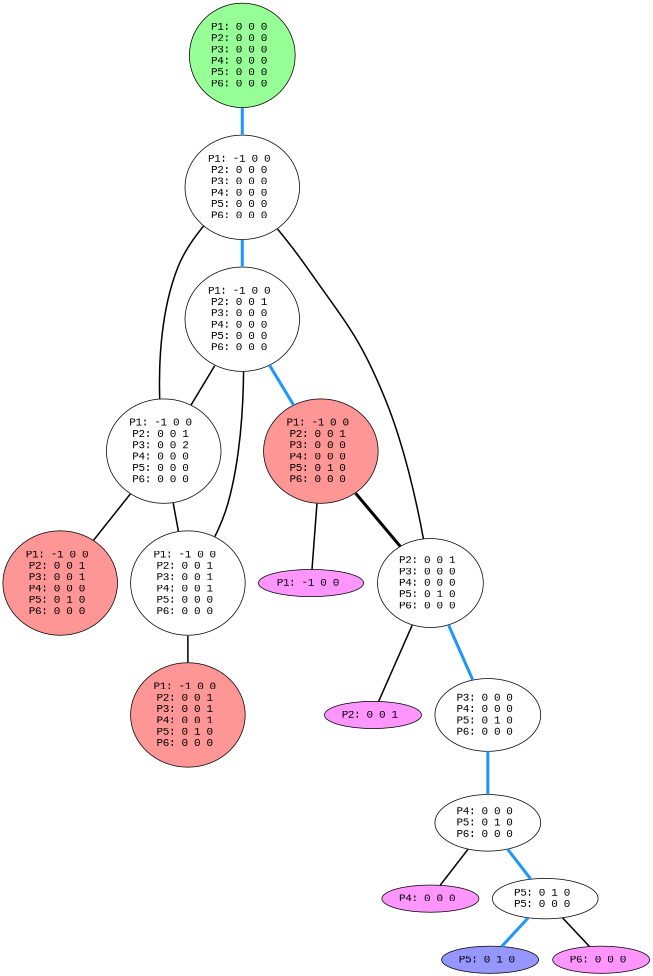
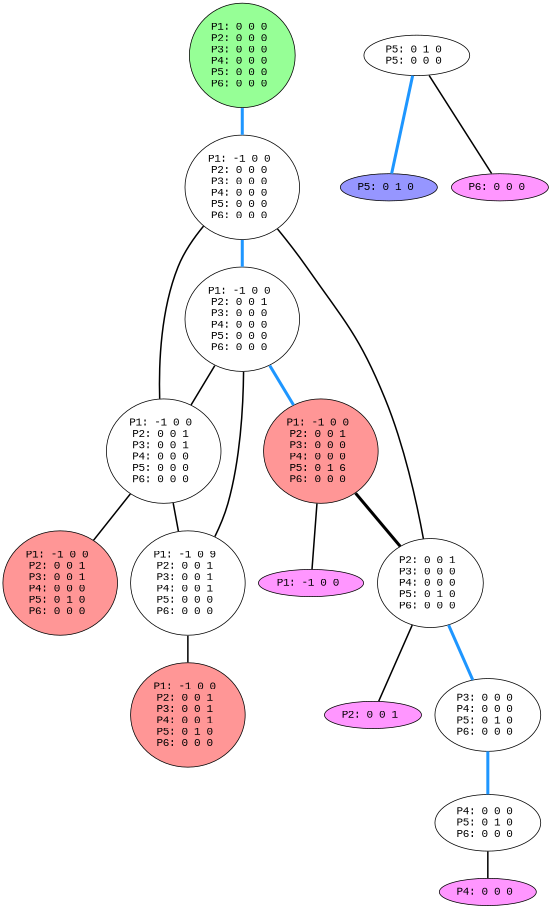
  graph {
    color=black
    fontname="Liberation Mono"
    node [fontname="Liberation Mono" style=filled]
    edge [color=black fontname="Liberation Mono" style=bold]
    n1 [fillcolor="#96FF96" label="P1: 0 0 0 \nP2: 0 0 0 \nP3: 0 0 0 \nP4: 0 0 0 \nP5: 0 0 0 \nP6: 0 0 0 \n"]
    n2 [label="P1: -1 0 0 \nP2: 0 0 0 \nP3: 0 0 0 \nP4: 0 0 0 \nP5: 0 0 0 \nP6: 0 0 0 \n" style=""]
    n3 [label="P1: -1 0 0 \nP2: 0 0 1 \nP3: 0 0 0 \nP4: 0 0 0 \nP5: 0 0 0 \nP6: 0 0 0 \n" style=""]
-   n4 [label="P1: -1 0 0 \nP2: 0 0 1 \nP3: 0 0 2 \nP4: 0 0 0 \nP5: 0 0 0 \nP6: 0 0 0 \n" style=""]
+   n4 [label="P1: -1 0 0 \nP2: 0 0 1 \nP3: 0 0 1 \nP4: 0 0 0 \nP5: 0 0 0 \nP6: 0 0 0 \n" style=""]
    n5 [label="P2: 0 0 1 \nP3: 0 0 0 \nP4: 0 0 0 \nP5: 0 1 0 \nP6: 0 0 0 \n" style=""]
-   n6 [label="P1: -1 0 0 \nP2: 0 0 1 \nP3: 0 0 1 \nP4: 0 0 1 \nP5: 0 0 0 \nP6: 0 0 0 \n" style=""]
-   n7 [fillcolor="#FF9696" label="P1: -1 0 0 \nP2: 0 0 1 \nP3: 0 0 0 \nP4: 0 0 0 \nP5: 0 1 0 \nP6: 0 0 0 \n"]
+   n6 [label="P1: -1 0 9 \nP2: 0 0 1 \nP3: 0 0 1 \nP4: 0 0 1 \nP5: 0 0 0 \nP6: 0 0 0 \n" style=""]
+   n7 [fillcolor="#FF9696" label="P1: -1 0 0 \nP2: 0 0 1 \nP3: 0 0 0 \nP4: 0 0 0 \nP5: 0 1 6 \nP6: 0 0 0 \n"]
    n8 [fillcolor="#FF9696" label="P1: -1 0 0 \nP2: 0 0 1 \nP3: 0 0 1 \nP4: 0 0 0 \nP5: 0 1 0 \nP6: 0 0 0 \n"]
    n9 [fillcolor="#FF9696" label="P1: -1 0 0 \nP2: 0 0 1 \nP3: 0 0 1 \nP4: 0 0 1 \nP5: 0 1 0 \nP6: 0 0 0 \n"]
    n10 [fillcolor="#FF96FF" label="P1: -1 0 0 \n"]
    n11 [fillcolor="#FF96FF" label="P2: 0 0 1 \n"]
    n12 [label="P3: 0 0 0 \nP4: 0 0 0 \nP5: 0 1 0 \nP6: 0 0 0 \n" style=""]
    n13 [label="P4: 0 0 0 \nP5: 0 1 0 \nP6: 0 0 0 \n" style=""]
    n14 [fillcolor="#FF96FF" label="P4: 0 0 0 \n"]
    n15 [label="P5: 0 1 0 \nP5: 0 0 0 \n" style=""]
    n16 [fillcolor="#9696FF" label="P5: 0 1 0 \n"]
    n17 [fillcolor="#FF96FF" label="P6: 0 0 0 \n"]
    n1 -- n2 [color="#1E96FF" penwidth=4.0]
    n2 -- n3 [color="#1E96FF" penwidth=4.0]
    n2 -- n4
    n2 -- n5
    n3 -- n4
    n3 -- n6
    n3 -- n7 [color="#1E96FF" penwidth=4.0]
    n4 -- n6
    n4 -- n8
    n5 -- n11
    n5 -- n12 [color="#1E96FF" penwidth=4.0]
    n6 -- n9
    n7 -- n5 [penwidth=4.0]
    n7 -- n10
    n12 -- n13 [color="#1E96FF" penwidth=4.0]
    n13 -- n14
-   n13 -- n15 [color="#1E96FF" penwidth=4.0]
    n15 -- n16 [color="#1E96FF" penwidth=4.0]
    n15 -- n17
  }
